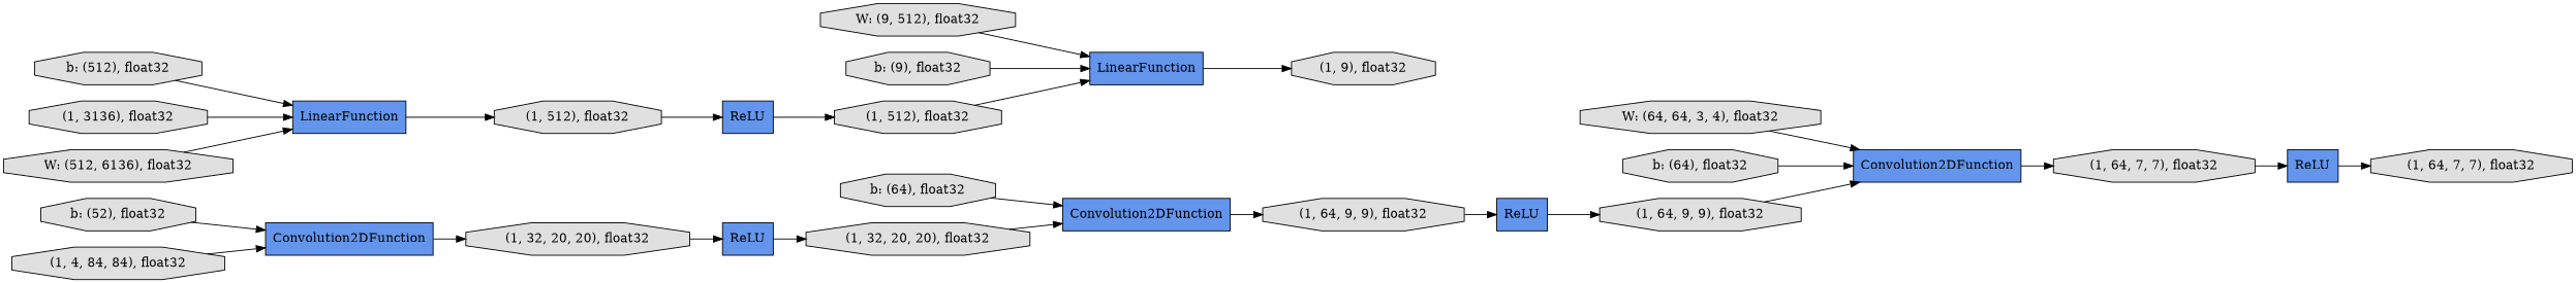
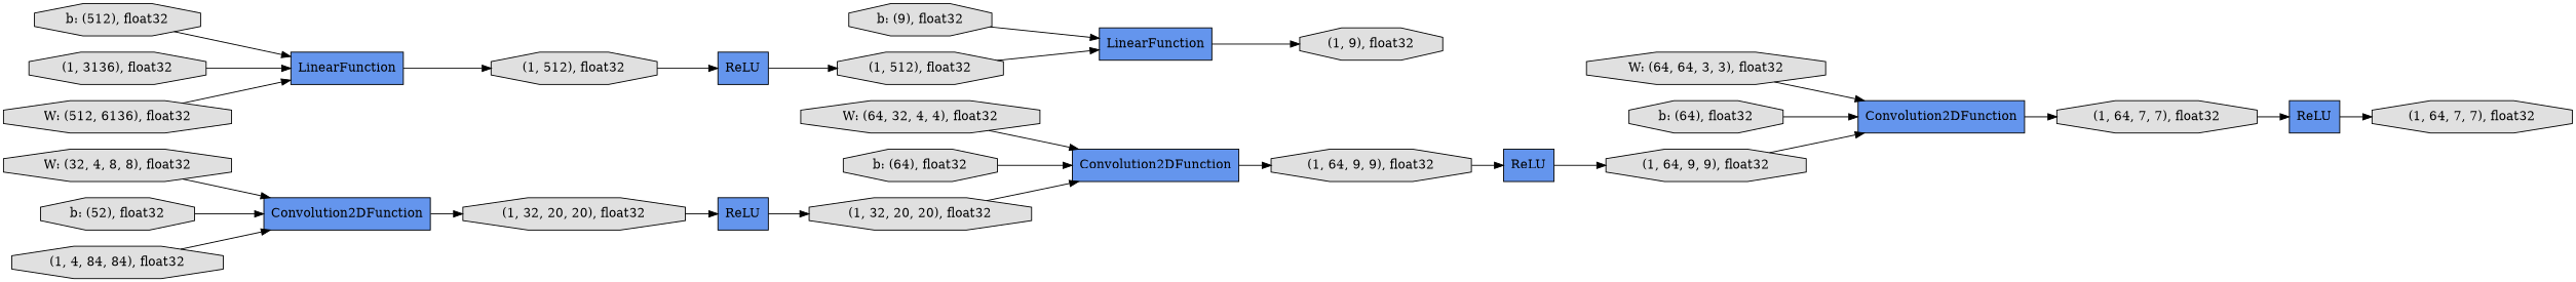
  digraph {
    rankdir=LR
    node [fillcolor="#E0E0E0" shape=octagon style=filled]
    n1 [label="(1, 32, 20, 20), float32"]
    n2 [fillcolor="#6495ED" label=Convolution2DFunction shape=record]
    n3 [label="(1, 64, 9, 9), float32"]
    n4 [label="(1, 9), float32"]
    n5 [label="b: (512), float32"]
    n6 [fillcolor="#6495ED" label=LinearFunction shape=record]
    n7 [label="(1, 512), float32"]
    n8 [fillcolor="#6495ED" label=ReLU shape=record]
    n9 [label="(1, 64, 9, 9), float32"]
    n10 [fillcolor="#6495ED" label=Convolution2DFunction shape=record]
+   n11 [label="W: (32, 4, 8, 8), float32"]
    n12 [fillcolor="#6495ED" label=Convolution2DFunction shape=record]
    n13 [label="(1, 32, 20, 20), float32"]
    n14 [label="b: (52), float32"]
    n15 [label="(1, 3136), float32"]
    n16 [label="(1, 64, 7, 7), float32"]
-   n17 [label="W: (9, 512), float32"]
    n18 [fillcolor="#6495ED" label=LinearFunction shape=record]
    n19 [fillcolor="#6495ED" label=ReLU shape=record]
    n20 [label="(1, 64, 7, 7), float32"]
+   n21 [label="W: (64, 32, 4, 4), float32"]
    n22 [label="b: (9), float32"]
    n23 [label="b: (64), float32"]
-   n24 [label="W: (64, 64, 3, 4), float32"]
+   n24 [label="W: (64, 64, 3, 3), float32"]
    n25 [fillcolor="#6495ED" label=ReLU shape=record]
    n26 [fillcolor="#6495ED" label=ReLU shape=record]
    n27 [label="(1, 4, 84, 84), float32"]
    n28 [label="(1, 512), float32"]
    n29 [label="b: (64), float32"]
    n30 [label="W: (512, 6136), float32"]
    n1 -> n2
    n2 -> n3
    n3 -> n8
    n5 -> n6
    n6 -> n7
    n7 -> n25
    n8 -> n9
    n9 -> n10
    n10 -> n16
+   n11 -> n12
    n12 -> n13
    n13 -> n26
    n14 -> n12
    n15 -> n6
    n16 -> n19
-   n17 -> n18
    n18 -> n4
    n19 -> n20
+   n21 -> n2
    n22 -> n18
    n23 -> n2
    n24 -> n10
    n25 -> n28
    n26 -> n1
    n27 -> n12
    n28 -> n18
    n29 -> n10
    n30 -> n6
  }
